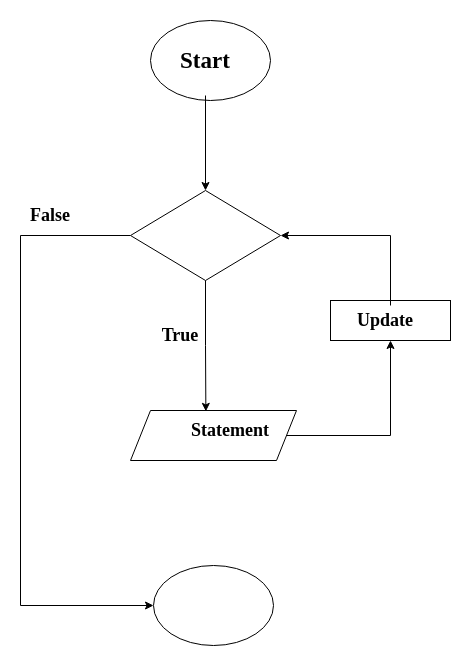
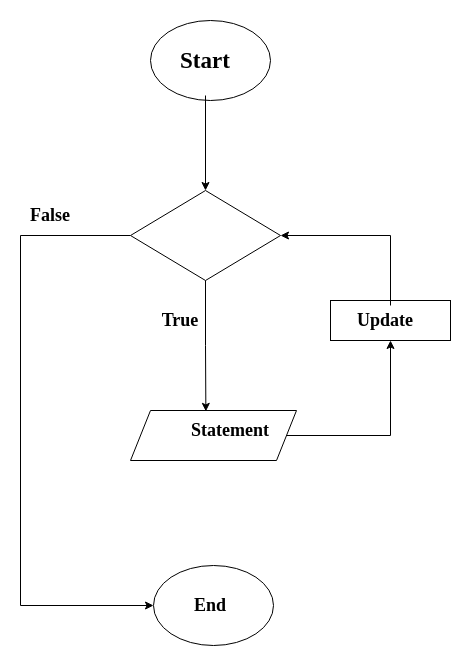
  <mxCell id="0" />
  <mxCell id="1" parent="0" />
  <mxCell id="2" value="" style="ellipse;whiteSpace=wrap;html=1;hachureGap=4;fontFamily=Architects Daughter;fontSource=https%3A%2F%2Ffonts.googleapis.com%2Fcss%3Ffamily%3DArchitects%2BDaughter;fontStyle=0" vertex="1" parent="1"><mxGeometry x="150" y="20" width="120" height="80" as="geometry" /></mxCell>
  <mxCell id="3" value="" style="edgeStyle=orthogonalEdgeStyle;rounded=0;hachureGap=4;orthogonalLoop=1;jettySize=auto;html=1;fontFamily=Architects Daughter;fontSource=https%3A%2F%2Ffonts.googleapis.com%2Fcss%3Ffamily%3DArchitects%2BDaughter;" edge="1" parent="1" source="4" target="6"><mxGeometry relative="1" as="geometry" /></mxCell>
  <mxCell id="4" value="&lt;font&gt;Start&lt;/font&gt;" style="text;html=1;align=center;verticalAlign=middle;whiteSpace=wrap;rounded=0;fontFamily=Architects Daughter;fontSource=https%3A%2F%2Ffonts.googleapis.com%2Fcss%3Ffamily%3DArchitects%2BDaughter;fontStyle=1;fontSize=23;horizontal=1;" vertex="1" parent="1"><mxGeometry x="120" y="25" width="170" height="70" as="geometry" /></mxCell>
  <mxCell id="5" style="edgeStyle=orthogonalEdgeStyle;rounded=0;hachureGap=4;orthogonalLoop=1;jettySize=auto;html=1;exitX=0;exitY=0.5;exitDx=0;exitDy=0;entryX=0;entryY=0.5;entryDx=0;entryDy=0;fontFamily=Architects Daughter;fontSource=https%3A%2F%2Ffonts.googleapis.com%2Fcss%3Ffamily%3DArchitects%2BDaughter;" edge="1" parent="1" source="6" target="13"><mxGeometry relative="1" as="geometry"><Array as="points"><mxPoint x="20" y="235" /><mxPoint x="20" y="605" /></Array></mxGeometry></mxCell>
  <mxCell id="6" value="" style="rhombus;whiteSpace=wrap;html=1;hachureGap=4;fontFamily=Architects Daughter;fontSource=https%3A%2F%2Ffonts.googleapis.com%2Fcss%3Ffamily%3DArchitects%2BDaughter;" vertex="1" parent="1"><mxGeometry x="130" y="190" width="150" height="90" as="geometry" /></mxCell>
  <mxCell id="7" style="edgeStyle=orthogonalEdgeStyle;rounded=0;hachureGap=4;orthogonalLoop=1;jettySize=auto;html=1;exitX=1;exitY=0.5;exitDx=0;exitDy=0;entryX=0.5;entryY=1;entryDx=0;entryDy=0;fontFamily=Architects Daughter;fontSource=https%3A%2F%2Ffonts.googleapis.com%2Fcss%3Ffamily%3DArchitects%2BDaughter;" edge="1" parent="1" source="8" target="10"><mxGeometry relative="1" as="geometry" /></mxCell>
  <mxCell id="8" value="" style="shape=parallelogram;perimeter=parallelogramPerimeter;whiteSpace=wrap;html=1;fixedSize=1;hachureGap=4;fontFamily=Architects Daughter;fontSource=https%3A%2F%2Ffonts.googleapis.com%2Fcss%3Ffamily%3DArchitects%2BDaughter;rounded=0;" vertex="1" parent="1"><mxGeometry x="130" y="410" width="166" height="50" as="geometry" /></mxCell>
  <mxCell id="9" value="Statement" style="text;html=1;align=center;verticalAlign=middle;whiteSpace=wrap;rounded=0;fontFamily=Architects Daughter;fontSource=https%3A%2F%2Ffonts.googleapis.com%2Fcss%3Ffamily%3DArchitects%2BDaughter;fontStyle=1;fontSize=18;" vertex="1" parent="1"><mxGeometry x="205" y="415" width="50" height="30" as="geometry" /></mxCell>
  <mxCell id="10" value="" style="rounded=0;whiteSpace=wrap;html=1;hachureGap=4;fontFamily=Architects Daughter;fontSource=https%3A%2F%2Ffonts.googleapis.com%2Fcss%3Ffamily%3DArchitects%2BDaughter;glass=0;" vertex="1" parent="1"><mxGeometry x="330" y="300" width="120" height="40" as="geometry" /></mxCell>
  <mxCell id="11" value="" style="edgeStyle=orthogonalEdgeStyle;rounded=0;hachureGap=4;orthogonalLoop=1;jettySize=auto;html=1;fontFamily=Architects Daughter;fontSource=https%3A%2F%2Ffonts.googleapis.com%2Fcss%3Ffamily%3DArchitects%2BDaughter;entryX=1;entryY=0.5;entryDx=0;entryDy=0;" edge="1" parent="1" source="12" target="6"><mxGeometry relative="1" as="geometry"><mxPoint x="385" y="225" as="targetPoint" /><Array as="points"><mxPoint x="390" y="235" /></Array></mxGeometry></mxCell>
  <mxCell id="12" value="&lt;font style=&quot;font-size: 18px;&quot;&gt;&lt;b&gt;Update&lt;/b&gt;&lt;/font&gt;" style="text;html=1;align=center;verticalAlign=middle;whiteSpace=wrap;rounded=0;fontFamily=Architects Daughter;fontSource=https%3A%2F%2Ffonts.googleapis.com%2Fcss%3Ffamily%3DArchitects%2BDaughter;" vertex="1" parent="1"><mxGeometry x="330" y="305" width="110" height="30" as="geometry" /></mxCell>
  <mxCell id="13" value="" style="ellipse;whiteSpace=wrap;html=1;hachureGap=4;fontFamily=Architects Daughter;fontSource=https%3A%2F%2Ffonts.googleapis.com%2Fcss%3Ffamily%3DArchitects%2BDaughter;" vertex="1" parent="1"><mxGeometry x="153" y="565" width="120" height="80" as="geometry" /></mxCell>
+ <mxCell id="14" value="&lt;b&gt;&lt;font style=&quot;font-size: 18px;&quot;&gt;End&lt;/font&gt;&lt;/b&gt;" style="text;html=1;align=center;verticalAlign=middle;whiteSpace=wrap;rounded=0;fontFamily=Architects Daughter;fontSource=https%3A%2F%2Ffonts.googleapis.com%2Fcss%3Ffamily%3DArchitects%2BDaughter;" vertex="1" parent="1"><mxGeometry x="180" y="590" width="60" height="30" as="geometry" /></mxCell>
  <mxCell id="15" style="edgeStyle=orthogonalEdgeStyle;rounded=0;hachureGap=4;orthogonalLoop=1;jettySize=auto;html=1;exitX=0.5;exitY=1;exitDx=0;exitDy=0;entryX=0.454;entryY=0.017;entryDx=0;entryDy=0;entryPerimeter=0;fontFamily=Architects Daughter;fontSource=https%3A%2F%2Ffonts.googleapis.com%2Fcss%3Ffamily%3DArchitects%2BDaughter;" edge="1" parent="1" source="6" target="8"><mxGeometry relative="1" as="geometry" /></mxCell>
  <mxCell id="16" value="&lt;b&gt;&lt;font style=&quot;font-size: 18px;&quot;&gt;False&lt;/font&gt;&lt;/b&gt;" style="text;html=1;align=center;verticalAlign=middle;whiteSpace=wrap;rounded=0;fontFamily=Architects Daughter;fontSource=https%3A%2F%2Ffonts.googleapis.com%2Fcss%3Ffamily%3DArchitects%2BDaughter;" vertex="1" parent="1"><mxGeometry x="20" y="200" width="60" height="30" as="geometry" /></mxCell>
- <mxCell id="17" value="&lt;b&gt;&lt;font style=&quot;font-size: 18px;&quot;&gt;True&lt;/font&gt;&lt;/b&gt;" style="text;html=1;align=center;verticalAlign=middle;whiteSpace=wrap;rounded=0;fontFamily=Architects Daughter;fontSource=https%3A%2F%2Ffonts.googleapis.com%2Fcss%3Ffamily%3DArchitects%2BDaughter;" vertex="1" parent="1"><mxGeometry x="150" y="320" width="60" height="30" as="geometry" /></mxCell>
+ <mxCell id="17" value="&lt;b&gt;&lt;font style=&quot;font-size: 18px;&quot;&gt;True&lt;/font&gt;&lt;/b&gt;" style="text;html=1;align=center;verticalAlign=middle;whiteSpace=wrap;rounded=0;fontFamily=Architects Daughter;fontSource=https%3A%2F%2Ffonts.googleapis.com%2Fcss%3Ffamily%3DArchitects%2BDaughter;" vertex="1" parent="1"><mxGeometry x="150" y="305" width="60" height="30" as="geometry" /></mxCell>
